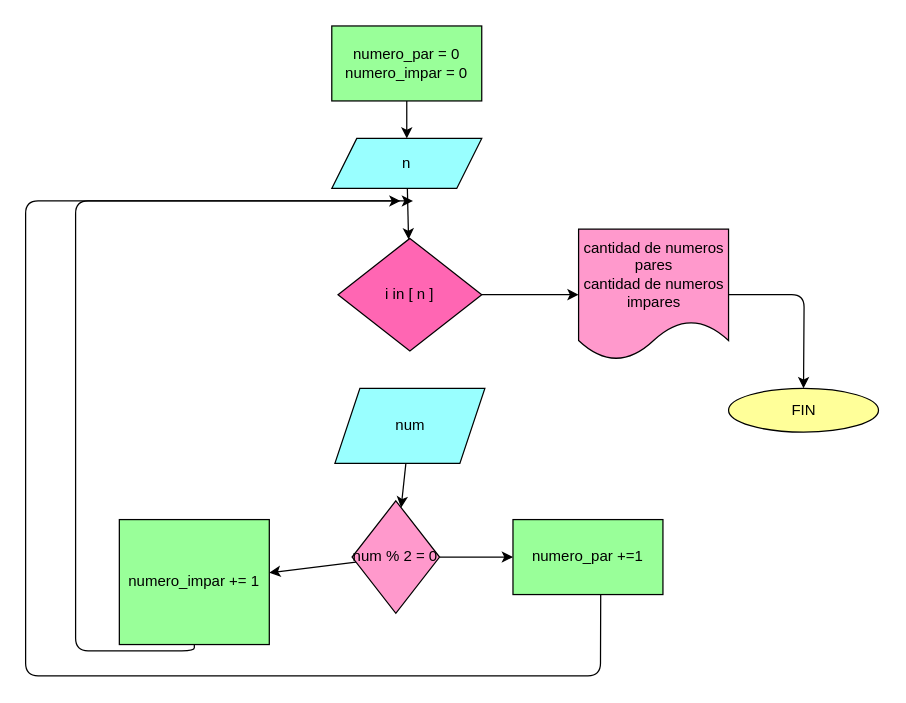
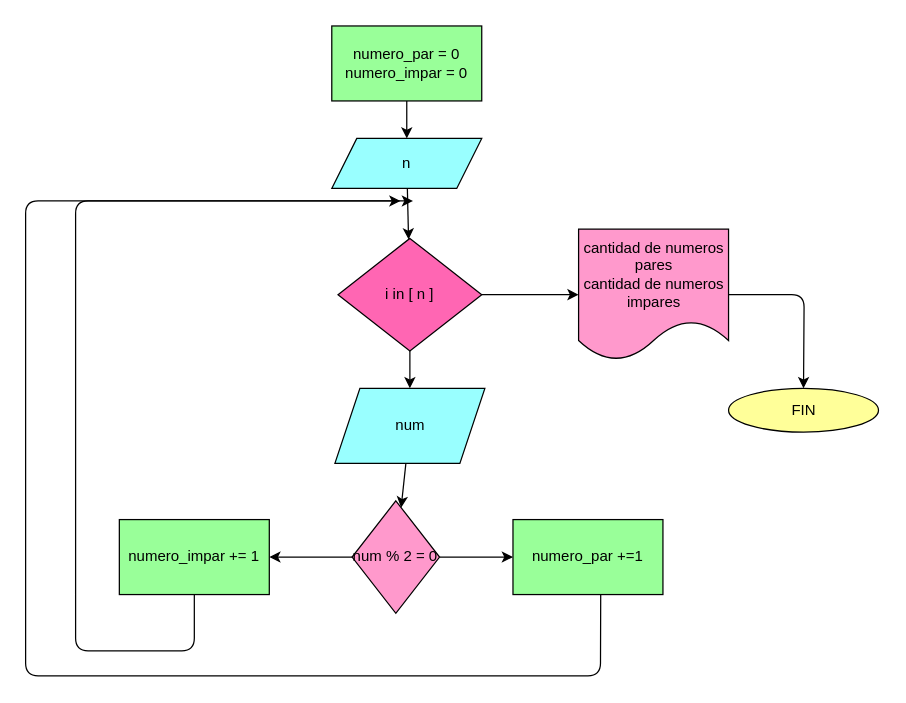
  <mxCell id="0" />
  <mxCell id="1" parent="0" />
  <mxCell id="2" value="" style="edgeStyle=none;html=1;" edge="1" parent="1" source="3" target="5"><mxGeometry relative="1" as="geometry" /></mxCell>
  <mxCell id="3" value="numero_par = 0&lt;br&gt;numero_impar = 0" style="whiteSpace=wrap;html=1;fillColor=#99FF99;" vertex="1" parent="1"><mxGeometry x="265" y="20" width="120" height="60" as="geometry" /></mxCell>
  <mxCell id="4" value="" style="edgeStyle=none;html=1;" edge="1" parent="1" source="5" target="8"><mxGeometry relative="1" as="geometry" /></mxCell>
  <mxCell id="5" value="n" style="shape=parallelogram;perimeter=parallelogramPerimeter;whiteSpace=wrap;html=1;fixedSize=1;fillColor=#99FFFF;" vertex="1" parent="1"><mxGeometry x="265" y="110" width="120" height="40" as="geometry" /></mxCell>
+ <mxCell id="6" value="" style="edgeStyle=none;html=1;" edge="1" parent="1" source="8" target="10"><mxGeometry relative="1" as="geometry" /></mxCell>
  <mxCell id="7" value="" style="edgeStyle=none;html=1;" edge="1" parent="1" source="8" target="18"><mxGeometry relative="1" as="geometry" /></mxCell>
  <mxCell id="8" value="i in [ n ]" style="rhombus;whiteSpace=wrap;html=1;fillColor=#FF66B3;" vertex="1" parent="1"><mxGeometry x="270" y="190" width="115" height="90" as="geometry" /></mxCell>
  <mxCell id="9" value="" style="edgeStyle=none;html=1;" edge="1" parent="1" source="10" target="13"><mxGeometry relative="1" as="geometry" /></mxCell>
  <mxCell id="10" value="num" style="shape=parallelogram;perimeter=parallelogramPerimeter;whiteSpace=wrap;html=1;fixedSize=1;fillColor=#99FFFF;" vertex="1" parent="1"><mxGeometry x="267.5" y="310" width="120" height="60" as="geometry" /></mxCell>
  <mxCell id="11" value="" style="edgeStyle=none;html=1;" edge="1" parent="1" source="13" target="14"><mxGeometry relative="1" as="geometry" /></mxCell>
  <mxCell id="12" value="" style="edgeStyle=none;html=1;" edge="1" parent="1" source="13" target="15"><mxGeometry relative="1" as="geometry" /></mxCell>
  <mxCell id="13" value="num % 2 = 0" style="rhombus;whiteSpace=wrap;html=1;fillColor=#FF99CC;" vertex="1" parent="1"><mxGeometry x="281.25" y="400" width="70" height="90" as="geometry" /></mxCell>
  <mxCell id="14" value="numero_par +=1" style="whiteSpace=wrap;html=1;fillColor=#99FF99;" vertex="1" parent="1"><mxGeometry x="410" y="415" width="120" height="60" as="geometry" /></mxCell>
- <mxCell id="15" value="numero_impar += 1" style="whiteSpace=wrap;html=1;fillColor=#99FF99;" vertex="1" parent="1"><mxGeometry x="95" y="415" width="120" height="100" as="geometry" /></mxCell>
+ <mxCell id="15" value="numero_impar += 1" style="whiteSpace=wrap;html=1;fillColor=#99FF99;" vertex="1" parent="1"><mxGeometry x="95" y="415" width="120" height="60" as="geometry" /></mxCell>
  <mxCell id="16" value="" style="endArrow=classic;html=1;exitX=0.585;exitY=0.994;exitDx=0;exitDy=0;exitPerimeter=0;" edge="1" parent="1" source="14"><mxGeometry width="50" height="50" relative="1" as="geometry"><mxPoint x="360" y="620" as="sourcePoint" /><mxPoint x="330" y="160" as="targetPoint" /><Array as="points"><mxPoint x="480" y="540" /><mxPoint x="20" y="540" /><mxPoint x="20" y="160" /></Array></mxGeometry></mxCell>
  <mxCell id="17" value="" style="endArrow=classic;html=1;exitX=0.5;exitY=1;exitDx=0;exitDy=0;" edge="1" parent="1" source="15"><mxGeometry width="50" height="50" relative="1" as="geometry"><mxPoint x="220" y="680" as="sourcePoint" /><mxPoint x="320" y="160" as="targetPoint" /><Array as="points"><mxPoint x="155" y="520" /><mxPoint x="60" y="520" /><mxPoint x="60" y="160" /></Array></mxGeometry></mxCell>
  <mxCell id="18" value="cantidad de numeros pares&lt;br&gt;cantidad de numeros impares" style="shape=document;whiteSpace=wrap;html=1;boundedLbl=1;fillColor=#FF99CC;" vertex="1" parent="1"><mxGeometry x="462.5" y="182.5" width="120" height="105" as="geometry" /></mxCell>
  <mxCell id="19" value="FIN" style="ellipse;whiteSpace=wrap;html=1;fillColor=#FFFF99;" vertex="1" parent="1"><mxGeometry x="582.5" y="310" width="120" height="35" as="geometry" /></mxCell>
  <mxCell id="20" value="" style="endArrow=classic;html=1;exitX=1;exitY=0.5;exitDx=0;exitDy=0;entryX=0.5;entryY=0;entryDx=0;entryDy=0;" edge="1" parent="1" source="18" target="19"><mxGeometry width="50" height="50" relative="1" as="geometry"><mxPoint x="610" y="230" as="sourcePoint" /><mxPoint x="660" y="180" as="targetPoint" /><Array as="points"><mxPoint x="643" y="235" /></Array></mxGeometry></mxCell>
